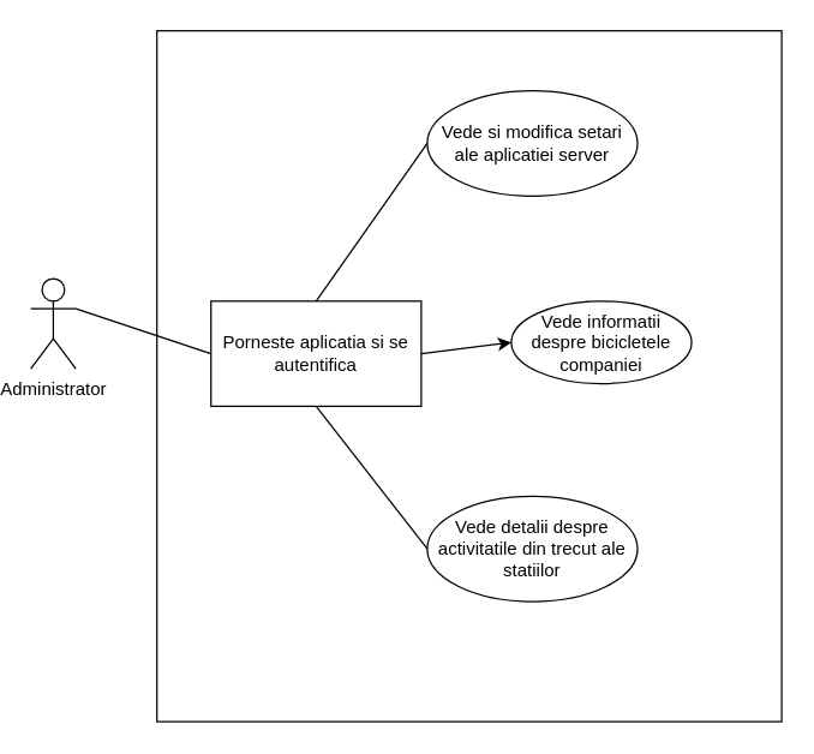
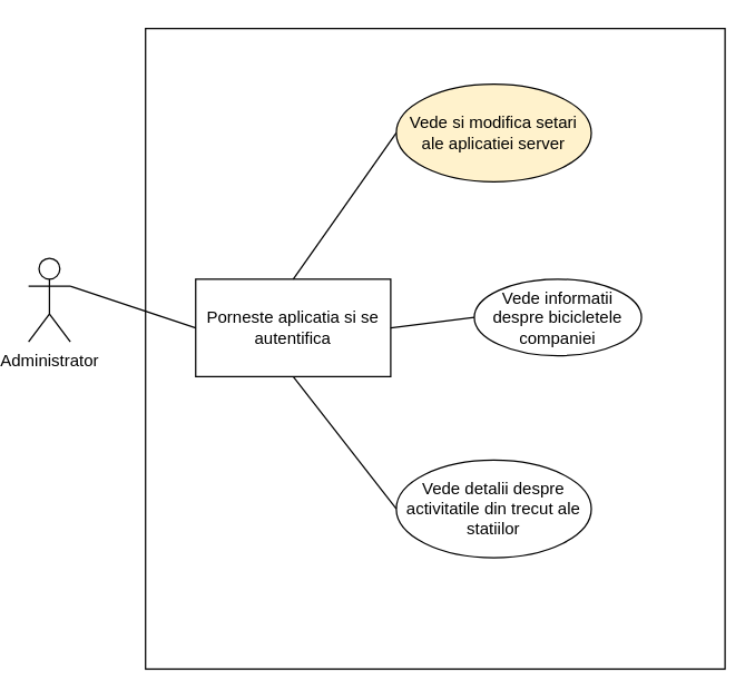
  <mxCell id="0" />
  <mxCell id="1" parent="0" />
  <mxCell id="2" value="" style="rounded=0;whiteSpace=wrap;html=1;" vertex="1" parent="1"><mxGeometry x="104" y="20" width="416" height="460" as="geometry" /></mxCell>
  <mxCell id="3" value="Administrator" style="shape=umlActor;html=1;verticalLabelPosition=bottom;verticalAlign=top;align=center;" vertex="1" parent="1"><mxGeometry x="20" y="185" width="30" height="60" as="geometry" /></mxCell>
  <mxCell id="4" value="Porneste aplicatia si se autentifica" style="whiteSpace=wrap;html=1;rounded=0;" vertex="1" parent="1"><mxGeometry x="140" y="200" width="140" height="70" as="geometry" /></mxCell>
- <mxCell id="5" value="Vede si modifica setari ale aplicatiei server" style="ellipse;whiteSpace=wrap;html=1;" vertex="1" parent="1"><mxGeometry x="284" y="60" width="140" height="70" as="geometry" /></mxCell>
+ <mxCell id="5" value="Vede si modifica setari ale aplicatiei server" style="ellipse;whiteSpace=wrap;html=1;fillColor=#fff2cc;" vertex="1" parent="1"><mxGeometry x="284" y="60" width="140" height="70" as="geometry" /></mxCell>
  <mxCell id="6" value="Vede informatii despre bicicletele companiei" style="ellipse;whiteSpace=wrap;html=1;" vertex="1" parent="1"><mxGeometry x="340" y="200" width="120" height="55" as="geometry" /></mxCell>
  <mxCell id="7" value="Vede detalii despre activitatile din trecut ale statiilor" style="ellipse;whiteSpace=wrap;html=1;" vertex="1" parent="1"><mxGeometry x="284" y="330" width="140" height="70" as="geometry" /></mxCell>
  <mxCell id="8" value="" style="edgeStyle=none;html=1;endArrow=none;verticalAlign=bottom;entryX=0;entryY=0.5;entryDx=0;entryDy=0;exitX=1;exitY=0.333;exitDx=0;exitDy=0;exitPerimeter=0;" edge="1" parent="1" source="3" target="4"><mxGeometry width="160" relative="1" as="geometry"><mxPoint x="20" y="320" as="sourcePoint" /><mxPoint x="180" y="320" as="targetPoint" /></mxGeometry></mxCell>
  <mxCell id="9" value="" style="edgeStyle=none;html=1;endArrow=none;verticalAlign=bottom;entryX=0;entryY=0.5;entryDx=0;entryDy=0;exitX=0.5;exitY=0;exitDx=0;exitDy=0;" edge="1" parent="1" source="4" target="5"><mxGeometry width="160" relative="1" as="geometry"><mxPoint x="110" y="170" as="sourcePoint" /><mxPoint x="270" y="170" as="targetPoint" /></mxGeometry></mxCell>
- <mxCell id="10" value="" style="edgeStyle=none;html=1;endArrow=classic;verticalAlign=bottom;entryX=0;entryY=0.5;entryDx=0;entryDy=0;exitX=1;exitY=0.5;exitDx=0;exitDy=0;" edge="1" parent="1" source="4" target="6"><mxGeometry width="160" relative="1" as="geometry"><mxPoint x="160" y="300" as="sourcePoint" /><mxPoint x="320" y="300" as="targetPoint" /></mxGeometry></mxCell>
+ <mxCell id="10" value="" style="edgeStyle=none;html=1;endArrow=none;verticalAlign=bottom;entryX=0;entryY=0.5;entryDx=0;entryDy=0;exitX=1;exitY=0.5;exitDx=0;exitDy=0;" edge="1" parent="1" source="4" target="6"><mxGeometry width="160" relative="1" as="geometry"><mxPoint x="160" y="300" as="sourcePoint" /><mxPoint x="320" y="300" as="targetPoint" /></mxGeometry></mxCell>
  <mxCell id="11" value="" style="edgeStyle=none;html=1;endArrow=none;verticalAlign=bottom;exitX=0.5;exitY=1;exitDx=0;exitDy=0;entryX=0;entryY=0.5;entryDx=0;entryDy=0;" edge="1" parent="1" source="4" target="7"><mxGeometry width="160" relative="1" as="geometry"><mxPoint x="200" y="350" as="sourcePoint" /><mxPoint x="360" y="350" as="targetPoint" /></mxGeometry></mxCell>
